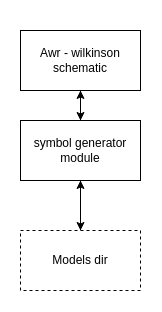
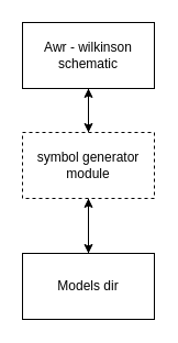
  <mxCell id="0" />
  <mxCell id="1" parent="0" />
  <mxCell id="2" style="edgeStyle=orthogonalEdgeStyle;rounded=0;orthogonalLoop=1;jettySize=auto;html=1;entryX=0.5;entryY=0;entryDx=0;entryDy=0;" edge="1" parent="1" source="3" target="6"><mxGeometry relative="1" as="geometry" /></mxCell>
- <mxCell id="3" value="Awr - wilkinson schematic" style="rounded=0;whiteSpace=wrap;html=1;" vertex="1" parent="1"><mxGeometry x="20" y="30" width="120" height="60" as="geometry" /></mxCell>
+ <mxCell id="3" value="Awr - wilkinson schematic" style="rounded=0;whiteSpace=wrap;html=1;" vertex="1" parent="1"><mxGeometry x="20" y="20" width="120" height="60" as="geometry" /></mxCell>
  <mxCell id="4" style="edgeStyle=orthogonalEdgeStyle;rounded=0;orthogonalLoop=1;jettySize=auto;html=1;entryX=0.5;entryY=0;entryDx=0;entryDy=0;" edge="1" parent="1" source="6" target="8"><mxGeometry relative="1" as="geometry" /></mxCell>
  <mxCell id="5" style="edgeStyle=orthogonalEdgeStyle;rounded=0;orthogonalLoop=1;jettySize=auto;html=1;" edge="1" parent="1" source="6" target="3"><mxGeometry relative="1" as="geometry" /></mxCell>
- <mxCell id="6" value="symbol generator module" style="rounded=0;whiteSpace=wrap;html=1;" vertex="1" parent="1"><mxGeometry x="20" y="120" width="120" height="60" as="geometry" /></mxCell>
+ <mxCell id="6" value="symbol generator module" style="rounded=0;whiteSpace=wrap;html=1;dashed=1;" vertex="1" parent="1"><mxGeometry x="20" y="120" width="120" height="60" as="geometry" /></mxCell>
  <mxCell id="7" style="edgeStyle=orthogonalEdgeStyle;rounded=0;orthogonalLoop=1;jettySize=auto;html=1;entryX=0.5;entryY=1;entryDx=0;entryDy=0;" edge="1" parent="1" source="8" target="6"><mxGeometry relative="1" as="geometry" /></mxCell>
- <mxCell id="8" value="Models dir" style="rounded=0;whiteSpace=wrap;html=1;dashed=1;" vertex="1" parent="1"><mxGeometry x="20" y="230" width="120" height="60" as="geometry" /></mxCell>
+ <mxCell id="8" value="Models dir" style="rounded=0;whiteSpace=wrap;html=1;" vertex="1" parent="1"><mxGeometry x="20" y="230" width="120" height="60" as="geometry" /></mxCell>
